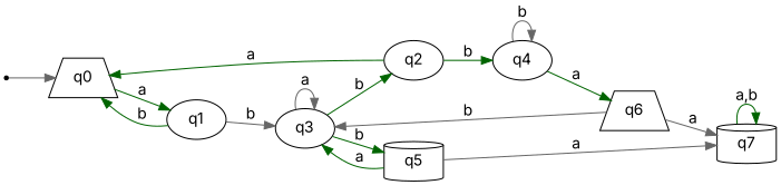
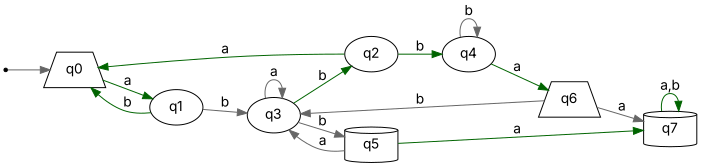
  digraph {
    fontname=Inter
    rankdir=LR
    node [fontname=Inter shape=ellipse]
    edge [color=darkgreen fontname=Inter]
    p [shape=point]
    q0 [shape=trapezium]
    q1
    q3
    q2
    q4
    q5 [shape=cylinder]
    q6 [shape=trapezium]
    q7 [shape=cylinder]
    p -> q0 [color=gray40]
    q0 -> q1 [label=a]
    q1 -> q0 [label=b]
    q1 -> q3 [color=gray40 label=b]
    q3 -> q3 [color=gray40 label=a]
    q3 -> q2 [label=b]
-   q3 -> q5 [label=b]
+   q3 -> q5 [color=gray40 label=b]
    q2 -> q0 [label=a]
    q2 -> q4 [label=b]
    q4 -> q4 [color=gray40 label=b]
    q4 -> q6 [label=a]
-   q5 -> q3 [label=a]
-   q5 -> q7 [color=gray40 label=a]
+   q5 -> q3 [color=gray40 label=a]
+   q5 -> q7 [label=a]
    q6 -> q3 [color=gray40 label=b]
    q6 -> q7 [color=gray40 label=a]
    q7 -> q7 [label="a,b"]
  }
